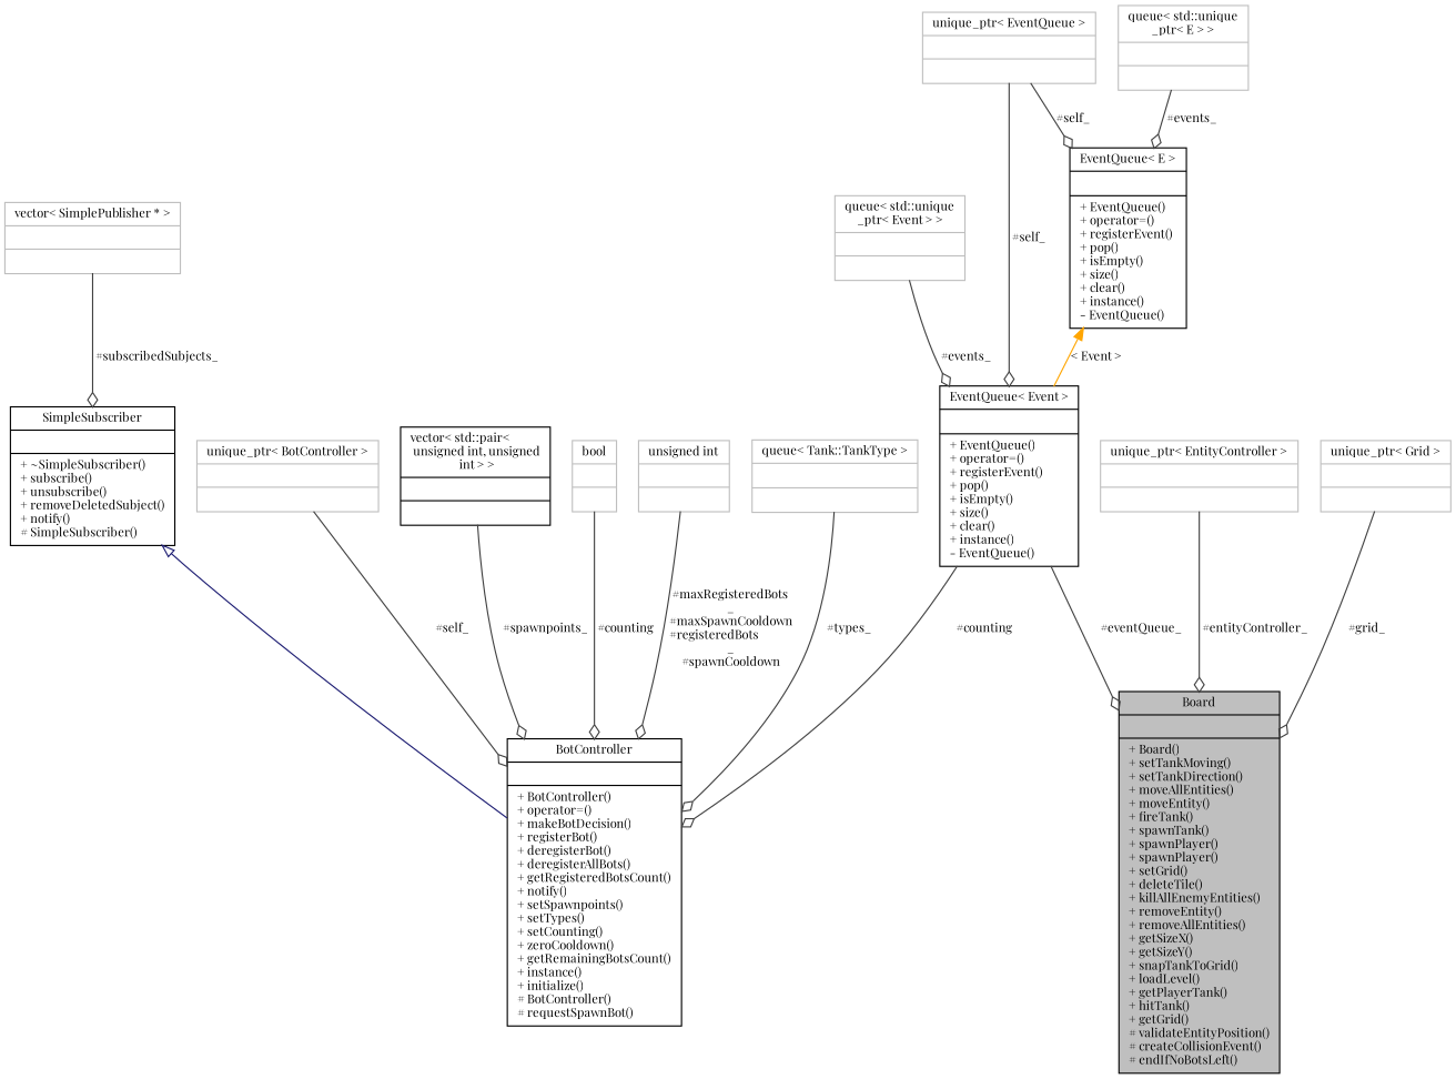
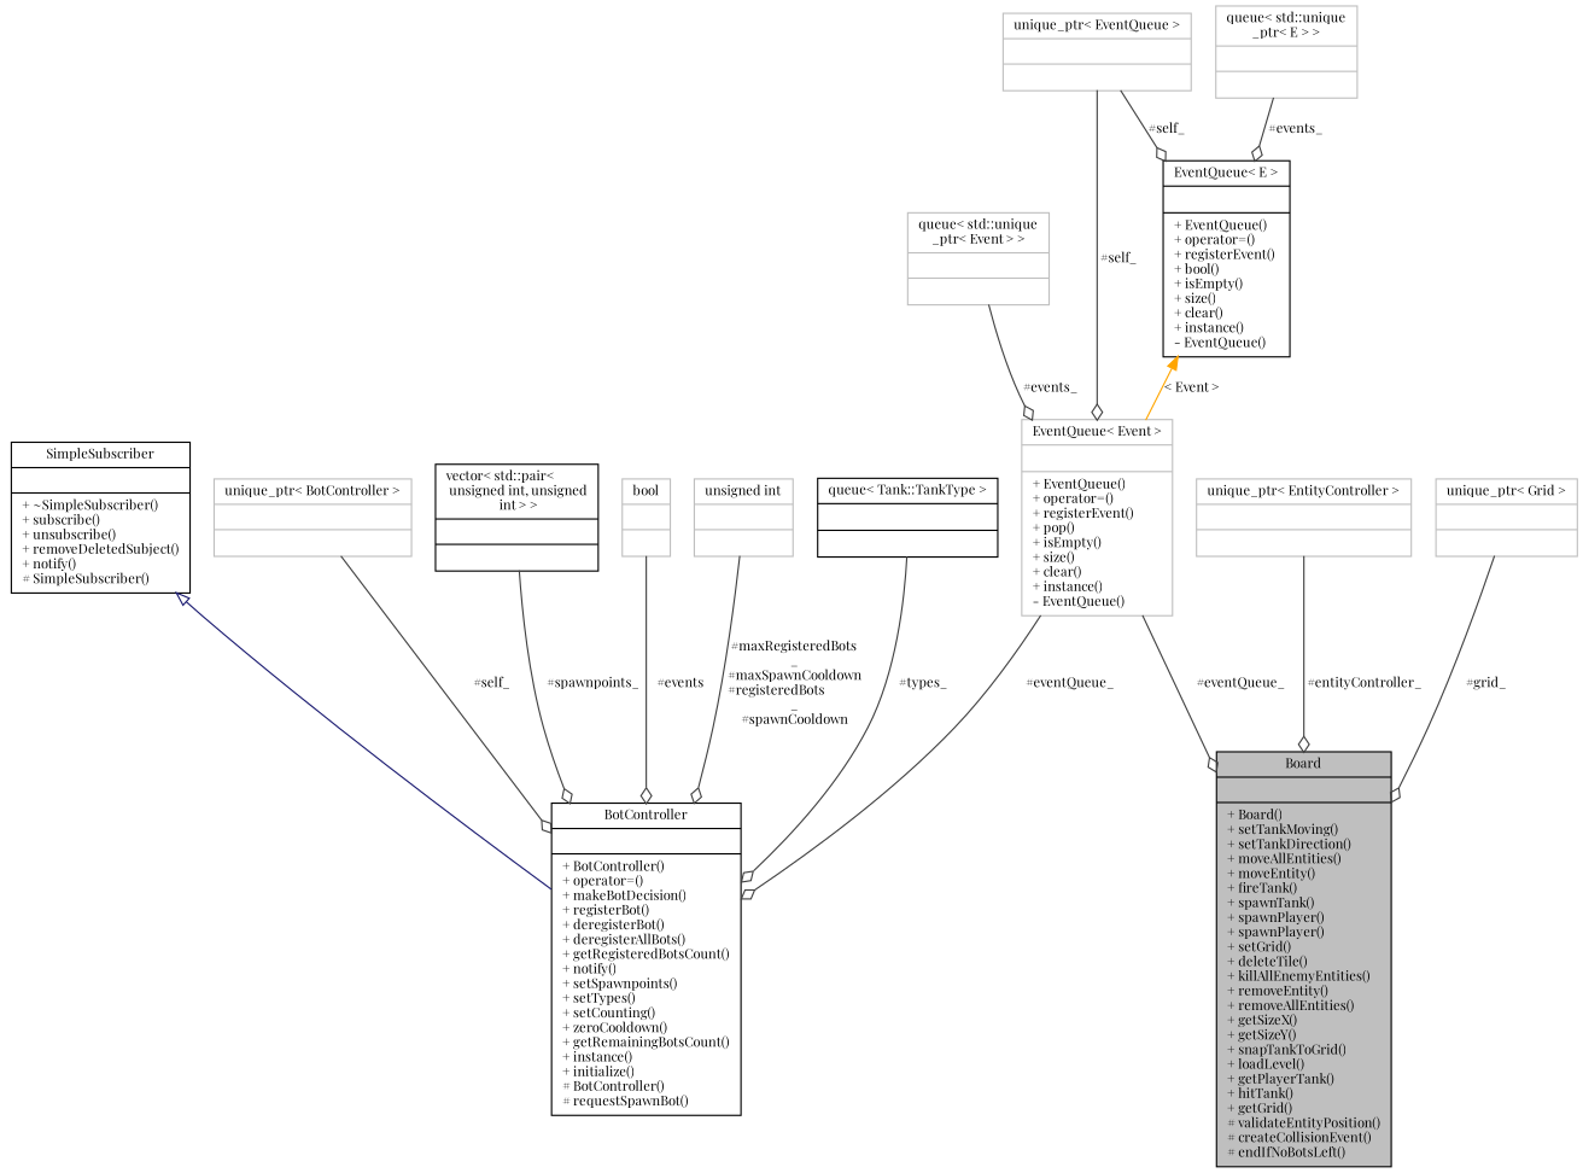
  digraph {
    fontname="Playfair Display"
    node [color=grey75 fontname="Playfair Display" fontsize=10 shape=record]
    edge [color=grey25 fontname="Playfair Display" fontsize=10 labelfontname=Helvetica labelfontsize=10 style=solid arrowhead=odiamond]
    n1 [color=black fillcolor=grey75 fontcolor=black height=0.2 label="{Board\n||+ Board()\l+ setTankMoving()\l+ setTankDirection()\l+ moveAllEntities()\l+ moveEntity()\l+ fireTank()\l+ spawnTank()\l+ spawnPlayer()\l+ spawnPlayer()\l+ setGrid()\l+ deleteTile()\l+ killAllEnemyEntities()\l+ removeEntity()\l+ removeAllEntities()\l+ getSizeX()\l+ getSizeY()\l+ snapTankToGrid()\l+ loadLevel()\l+ getPlayerTank()\l+ hitTank()\l+ getGrid()\l# validateEntityPosition()\l# createCollisionEvent()\l# endIfNoBotsLeft()\l}" style=filled width=0.4]
    n2 [color=black height=0.2 label="{BotController\n||+ BotController()\l+ operator=()\l+ makeBotDecision()\l+ registerBot()\l+ deregisterBot()\l+ deregisterAllBots()\l+ getRegisteredBotsCount()\l+ notify()\l+ setSpawnpoints()\l+ setTypes()\l+ setCounting()\l+ zeroCooldown()\l+ getRemainingBotsCount()\l+ instance()\l+ initialize()\l# BotController()\l# requestSpawnBot()\l}" width=0.4]
    n3 [color=black height=0.2 label="{SimpleSubscriber\n||+ ~SimpleSubscriber()\l+ subscribe()\l+ unsubscribe()\l+ removeDeletedSubject()\l+ notify()\l# SimpleSubscriber()\l}" width=0.4]
-   n4 [height=0.2 label="{vector\< SimplePublisher * \>\n||}" width=0.4]
    n5 [height=0.2 label="{unique_ptr\< BotController \>\n||}" width=0.4]
    n6 [color=black height=0.2 label="{vector\< std::pair\<\l unsigned int, unsigned\l int \> \>\n||}" width=0.4]
-   n7 [color=black height=0.2 label="{EventQueue\< Event \>\n||+ EventQueue()\l+ operator=()\l+ registerEvent()\l+ pop()\l+ isEmpty()\l+ size()\l+ clear()\l+ instance()\l- EventQueue()\l}" width=0.4]
+   n7 [height=0.2 label="{EventQueue\< Event \>\n||+ EventQueue()\l+ operator=()\l+ registerEvent()\l+ pop()\l+ isEmpty()\l+ size()\l+ clear()\l+ instance()\l- EventQueue()\l}" width=0.4]
    n8 [height=0.2 label="{queue\< std::unique\l_ptr\< Event \> \>\n||}" width=0.4]
    n9 [height=0.2 label="{unique_ptr\< EventQueue \>\n||}" width=0.4]
-   n10 [color=black height=0.2 label="{EventQueue\< E \>\n||+ EventQueue()\l+ operator=()\l+ registerEvent()\l+ pop()\l+ isEmpty()\l+ size()\l+ clear()\l+ instance()\l- EventQueue()\l}" width=0.4]
+   n10 [color=black height=0.2 label="{EventQueue\< E \>\n||+ EventQueue()\l+ operator=()\l+ registerEvent()\l+ bool()\l+ isEmpty()\l+ size()\l+ clear()\l+ instance()\l- EventQueue()\l}" width=0.4]
    n11 [height=0.2 label="{queue\< std::unique\l_ptr\< E \> \>\n||}" width=0.4]
    n12 [height=0.2 label="{bool\n||}" width=0.4]
    n13 [height=0.2 label="{unsigned int\n||}" width=0.4]
-   n14 [height=0.2 label="{queue\< Tank::TankType \>\n||}" width=0.4]
+   n14 [color=black height=0.2 label="{queue\< Tank::TankType \>\n||}" width=0.4]
    n15 [height=0.2 label="{unique_ptr\< EntityController \>\n||}" width=0.4]
    n16 [height=0.2 label="{unique_ptr\< Grid \>\n||}" width=0.4]
    n3 -> n2 [arrowtail=onormal color=midnightblue dir=back arrowhead=""]
-   n4 -> n3 [label=" #subscribedSubjects_"]
    n5 -> n2 [label=" #self_"]
    n6 -> n2 [label=" #spawnpoints_"]
    n7 -> n1 [label=" #eventQueue_"]
-   n7 -> n2 [label=" #counting"]
+   n7 -> n2 [label=" #eventQueue_"]
    n8 -> n7 [label=" #events_"]
    n9 -> n7 [label=" #self_"]
    n9 -> n10 [label=" #self_"]
    n10 -> n7 [color=orange dir=back label=" \< Event \>" arrowhead=""]
    n11 -> n10 [label=" #events_"]
-   n12 -> n2 [label=" #counting"]
+   n12 -> n2 [label=" #events"]
    n13 -> n2 [label=" #maxRegisteredBots\l_\n#maxSpawnCooldown\n#registeredBots\l_\n#spawnCooldown"]
    n14 -> n2 [label=" #types_"]
    n15 -> n1 [label=" #entityController_"]
    n16 -> n1 [label=" #grid_"]
  }
